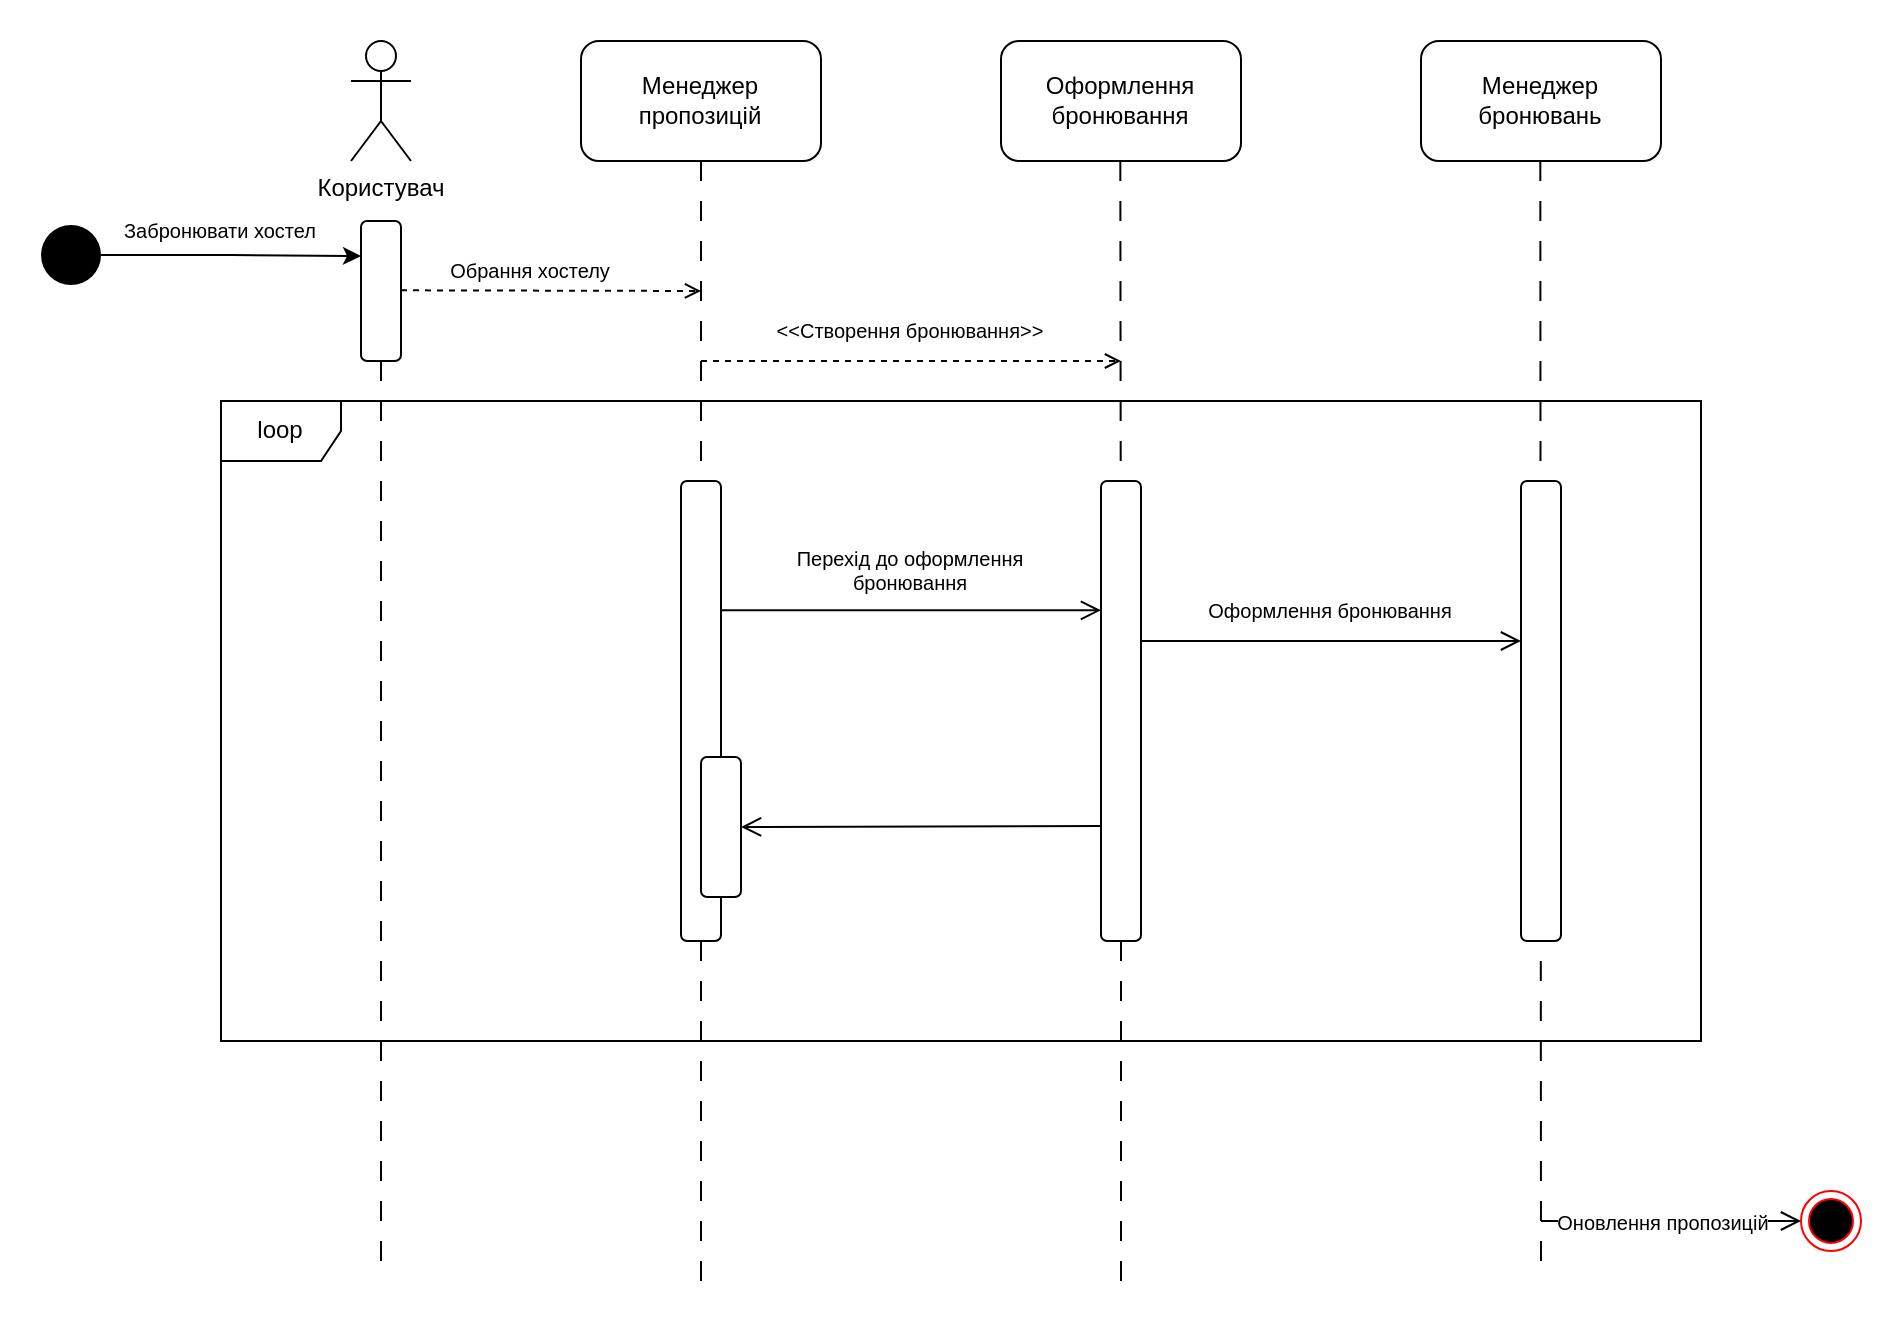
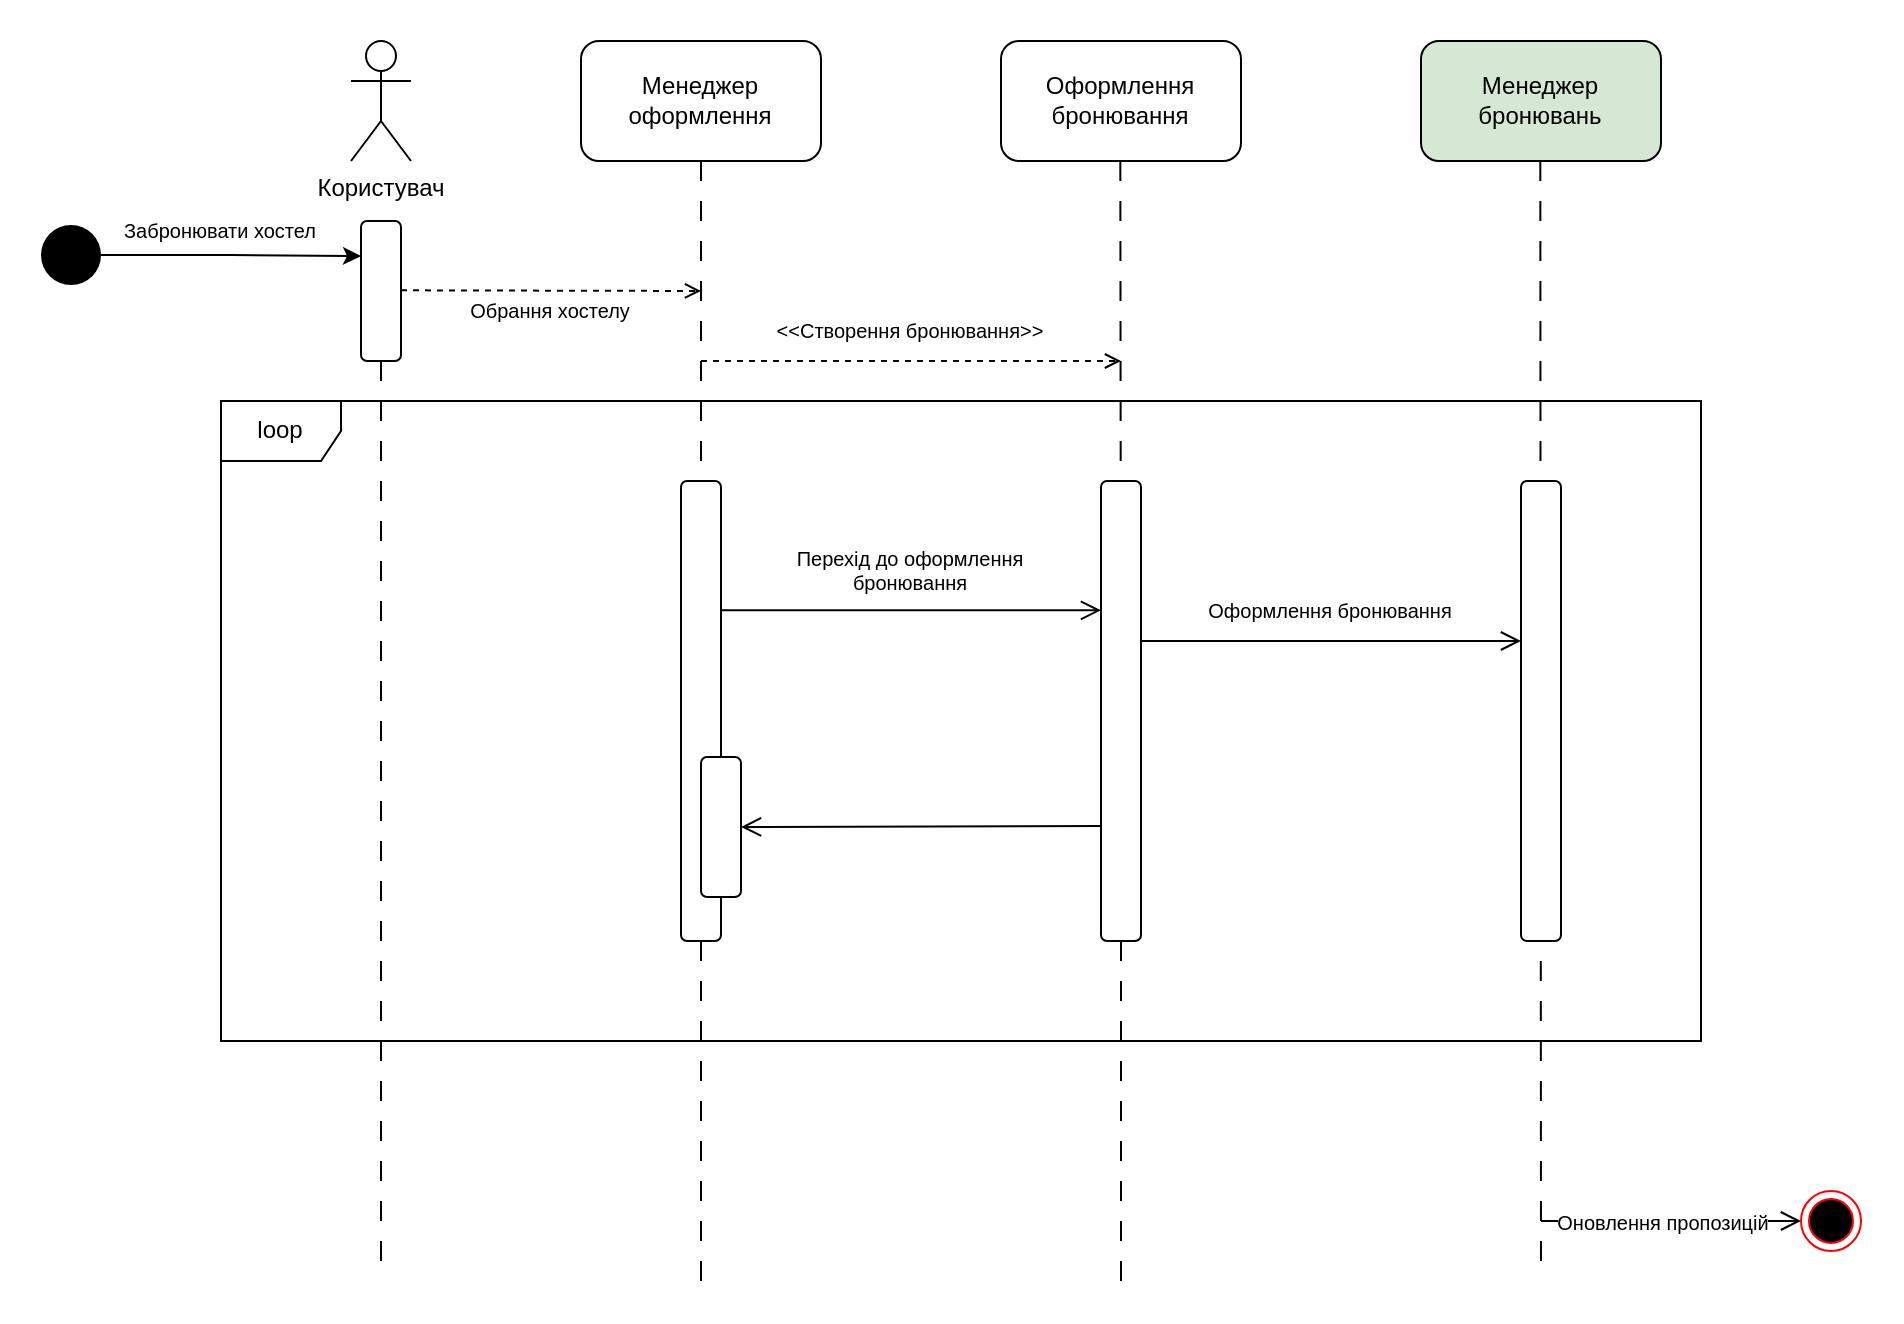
  <mxCell id="0" />
  <mxCell id="1" parent="0" />
  <mxCell id="2" style="edgeStyle=orthogonalEdgeStyle;rounded=0;orthogonalLoop=1;jettySize=auto;html=1;exitX=1;exitY=0.5;exitDx=0;exitDy=0;entryX=0;entryY=0.25;entryDx=0;entryDy=0;" parent="1" source="3" target="4" edge="1"><mxGeometry relative="1" as="geometry" /></mxCell>
  <mxCell id="3" value="" style="ellipse;fillColor=#000000;strokeColor=none;" parent="1" vertex="1"><mxGeometry x="20" y="112" width="30" height="30" as="geometry" /></mxCell>
  <mxCell id="4" value="" style="rounded=1;whiteSpace=wrap;html=1;" parent="1" vertex="1"><mxGeometry x="180" y="110" width="20" height="70" as="geometry" /></mxCell>
- <mxCell id="5" value="Менеджер пропозицій" style="rounded=1;whiteSpace=wrap;html=1;" parent="1" vertex="1"><mxGeometry x="290" y="20" width="120" height="60" as="geometry" /></mxCell>
+ <mxCell id="5" value="Менеджер оформлення" style="rounded=1;whiteSpace=wrap;html=1;" parent="1" vertex="1"><mxGeometry x="290" y="20" width="120" height="60" as="geometry" /></mxCell>
  <mxCell id="6" value="Користувач" style="shape=umlActor;verticalLabelPosition=bottom;verticalAlign=top;html=1;outlineConnect=0;" parent="1" vertex="1"><mxGeometry x="175" y="20" width="30" height="60" as="geometry" /></mxCell>
  <mxCell id="7" value="&lt;font style=&quot;font-size: 10px&quot;&gt;Забронювати хостел&lt;/font&gt;" style="text;html=1;strokeColor=none;fillColor=none;align=center;verticalAlign=middle;whiteSpace=wrap;rounded=0;" parent="1" vertex="1"><mxGeometry x="60" y="100" width="100" height="30" as="geometry" /></mxCell>
  <mxCell id="8" value="Оформлення бронювання" style="rounded=1;whiteSpace=wrap;html=1;" parent="1" vertex="1"><mxGeometry x="500" y="20" width="120" height="60" as="geometry" /></mxCell>
  <mxCell id="9" value="" style="endArrow=none;startArrow=none;endFill=0;startFill=0;endSize=8;html=1;verticalAlign=bottom;dashed=1;labelBackgroundColor=none;dashPattern=10 10;rounded=0;fontSize=10;exitX=0.5;exitY=1;exitDx=0;exitDy=0;" parent="1" source="4" edge="1"><mxGeometry width="160" relative="1" as="geometry"><mxPoint x="250" y="180" as="sourcePoint" /><mxPoint x="190" y="640" as="targetPoint" /></mxGeometry></mxCell>
- <mxCell id="10" value="Обрання хостелу" style="text;html=1;strokeColor=none;fillColor=none;align=center;verticalAlign=middle;whiteSpace=wrap;rounded=0;fontSize=10;" parent="1" vertex="1"><mxGeometry x="220" y="120" width="90" height="30" as="geometry" /></mxCell>
- <mxCell id="11" value="Менеджер бронювань" style="rounded=1;whiteSpace=wrap;html=1;" parent="1" vertex="1"><mxGeometry x="710" y="20" width="120" height="60" as="geometry" /></mxCell>
+ <mxCell id="10" value="Обрання хостелу" style="text;html=1;strokeColor=none;fillColor=none;align=center;verticalAlign=middle;whiteSpace=wrap;rounded=0;fontSize=10;" parent="1" vertex="1"><mxGeometry x="230" y="140" width="90" height="30" as="geometry" /></mxCell>
+ <mxCell id="11" value="Менеджер бронювань" style="rounded=1;whiteSpace=wrap;html=1;fillColor=#d5e8d4;" parent="1" vertex="1"><mxGeometry x="710" y="20" width="120" height="60" as="geometry" /></mxCell>
  <mxCell id="12" value="" style="endArrow=none;startArrow=none;endFill=0;startFill=0;endSize=8;html=1;verticalAlign=bottom;dashed=1;labelBackgroundColor=none;dashPattern=10 10;rounded=0;fontSize=10;exitX=0.5;exitY=1;exitDx=0;exitDy=0;" parent="1" source="17" edge="1"><mxGeometry width="160" relative="1" as="geometry"><mxPoint x="349.66" y="130" as="sourcePoint" /><mxPoint x="350" y="640" as="targetPoint" /></mxGeometry></mxCell>
  <mxCell id="13" value="" style="endArrow=none;startArrow=none;endFill=0;startFill=0;endSize=8;html=1;verticalAlign=bottom;dashed=1;labelBackgroundColor=none;dashPattern=10 10;rounded=0;fontSize=10;exitX=0.5;exitY=1;exitDx=0;exitDy=0;" parent="1" source="19" edge="1"><mxGeometry width="160" relative="1" as="geometry"><mxPoint x="559.66" y="80" as="sourcePoint" /><mxPoint x="560" y="640" as="targetPoint" /></mxGeometry></mxCell>
  <mxCell id="14" value="" style="endArrow=none;startArrow=none;endFill=0;startFill=0;endSize=8;html=1;verticalAlign=bottom;dashed=1;labelBackgroundColor=none;dashPattern=10 10;rounded=0;fontSize=10;exitX=0.5;exitY=1;exitDx=0;exitDy=0;" parent="1" edge="1"><mxGeometry width="160" relative="1" as="geometry"><mxPoint x="769.66" y="80" as="sourcePoint" /><mxPoint x="770" y="640" as="targetPoint" /></mxGeometry></mxCell>
  <mxCell id="15" value="&amp;lt;&amp;lt;Створення бронювання&amp;gt;&amp;gt;" style="text;html=1;strokeColor=none;fillColor=none;align=center;verticalAlign=middle;whiteSpace=wrap;rounded=0;fontSize=10;" parent="1" vertex="1"><mxGeometry x="380" y="150" width="150" height="30" as="geometry" /></mxCell>
  <mxCell id="16" value="Оформлення бронювання" style="text;html=1;strokeColor=none;fillColor=none;align=center;verticalAlign=middle;whiteSpace=wrap;rounded=0;fontSize=10;" parent="1" vertex="1"><mxGeometry x="600" y="290" width="130" height="30" as="geometry" /></mxCell>
  <mxCell id="17" value="" style="rounded=1;whiteSpace=wrap;html=1;" parent="1" vertex="1"><mxGeometry x="340" y="240" width="20" height="230" as="geometry" /></mxCell>
  <mxCell id="18" value="" style="endArrow=none;startArrow=none;endFill=0;startFill=0;endSize=8;html=1;verticalAlign=bottom;dashed=1;labelBackgroundColor=none;dashPattern=10 10;rounded=0;fontSize=10;exitX=0.5;exitY=1;exitDx=0;exitDy=0;" parent="1" source="5" target="17" edge="1"><mxGeometry width="160" relative="1" as="geometry"><mxPoint x="350" y="80" as="sourcePoint" /><mxPoint x="350" y="590" as="targetPoint" /></mxGeometry></mxCell>
  <mxCell id="19" value="" style="rounded=1;whiteSpace=wrap;html=1;" parent="1" vertex="1"><mxGeometry x="550" y="240" width="20" height="230" as="geometry" /></mxCell>
  <mxCell id="20" value="" style="endArrow=none;startArrow=none;endFill=0;startFill=0;endSize=8;html=1;verticalAlign=bottom;dashed=1;labelBackgroundColor=none;dashPattern=10 10;rounded=0;fontSize=10;exitX=0.5;exitY=1;exitDx=0;exitDy=0;" parent="1" target="19" edge="1"><mxGeometry width="160" relative="1" as="geometry"><mxPoint x="559.66" y="80" as="sourcePoint" /><mxPoint x="559.66" y="590" as="targetPoint" /></mxGeometry></mxCell>
  <mxCell id="21" value="" style="rounded=1;whiteSpace=wrap;html=1;" parent="1" vertex="1"><mxGeometry x="760" y="240" width="20" height="230" as="geometry" /></mxCell>
  <mxCell id="22" value="" style="html=1;verticalAlign=bottom;labelBackgroundColor=none;endArrow=open;endFill=0;dashed=1;rounded=0;fontSize=10;" parent="1" edge="1"><mxGeometry width="160" relative="1" as="geometry"><mxPoint x="200" y="144.66" as="sourcePoint" /><mxPoint x="350" y="145" as="targetPoint" /></mxGeometry></mxCell>
  <mxCell id="23" value="" style="html=1;verticalAlign=bottom;labelBackgroundColor=none;endArrow=open;endFill=0;dashed=1;rounded=0;fontSize=10;" parent="1" edge="1"><mxGeometry width="160" relative="1" as="geometry"><mxPoint x="350" y="180" as="sourcePoint" /><mxPoint x="560" y="180" as="targetPoint" /></mxGeometry></mxCell>
  <mxCell id="24" value="" style="endArrow=open;startArrow=none;endFill=0;startFill=0;endSize=8;html=1;verticalAlign=bottom;labelBackgroundColor=none;strokeWidth=1;rounded=0;fontSize=10;" parent="1" edge="1"><mxGeometry width="160" relative="1" as="geometry"><mxPoint x="360" y="304.66" as="sourcePoint" /><mxPoint x="550" y="304.66" as="targetPoint" /></mxGeometry></mxCell>
  <mxCell id="25" value="" style="endArrow=open;startArrow=none;endFill=0;startFill=0;endSize=8;html=1;verticalAlign=bottom;labelBackgroundColor=none;strokeWidth=1;rounded=0;fontSize=10;" parent="1" edge="1"><mxGeometry width="160" relative="1" as="geometry"><mxPoint x="570" y="320" as="sourcePoint" /><mxPoint x="760" y="320" as="targetPoint" /></mxGeometry></mxCell>
  <mxCell id="26" value="" style="endArrow=open;startArrow=none;endFill=0;startFill=0;endSize=8;html=1;verticalAlign=bottom;labelBackgroundColor=none;strokeWidth=1;rounded=0;fontSize=10;entryX=1;entryY=0.5;entryDx=0;entryDy=0;exitX=0;exitY=0.75;exitDx=0;exitDy=0;" parent="1" source="19" target="27" edge="1"><mxGeometry width="160" relative="1" as="geometry"><mxPoint x="380" y="324.66" as="sourcePoint" /><mxPoint x="570" y="324.66" as="targetPoint" /></mxGeometry></mxCell>
  <mxCell id="27" value="" style="rounded=1;whiteSpace=wrap;html=1;" parent="1" vertex="1"><mxGeometry x="350" y="378" width="20" height="70" as="geometry" /></mxCell>
  <mxCell id="28" value="Перехід до оформлення бронювання" style="text;html=1;strokeColor=none;fillColor=none;align=center;verticalAlign=middle;whiteSpace=wrap;rounded=0;fontSize=10;" parent="1" vertex="1"><mxGeometry x="380" y="270" width="150" height="30" as="geometry" /></mxCell>
  <mxCell id="29" value="" style="endArrow=open;startArrow=none;endFill=0;startFill=0;endSize=8;html=1;verticalAlign=bottom;labelBackgroundColor=none;strokeWidth=1;rounded=0;fontSize=10;entryX=0;entryY=0.5;entryDx=0;entryDy=0;" parent="1" target="31" edge="1"><mxGeometry width="160" relative="1" as="geometry"><mxPoint x="770" y="610" as="sourcePoint" /><mxPoint x="900" y="610" as="targetPoint" /></mxGeometry></mxCell>
  <mxCell id="30" value="Оновлення пропозицій" style="edgeLabel;html=1;align=center;verticalAlign=middle;resizable=0;points=[];fontSize=10;" parent="29" vertex="1" connectable="0"><mxGeometry x="-0.507" y="-1" relative="1" as="geometry"><mxPoint x="28" y="-1" as="offset" /></mxGeometry></mxCell>
  <mxCell id="31" value="" style="ellipse;html=1;shape=endState;fillColor=#000000;strokeColor=#ff0000;fontSize=10;" parent="1" vertex="1"><mxGeometry x="900" y="595" width="30" height="30" as="geometry" /></mxCell>
  <mxCell id="32" value="loop" style="shape=umlFrame;whiteSpace=wrap;html=1;" vertex="1" parent="1"><mxGeometry x="110" y="200" width="740" height="320" as="geometry" /></mxCell>
